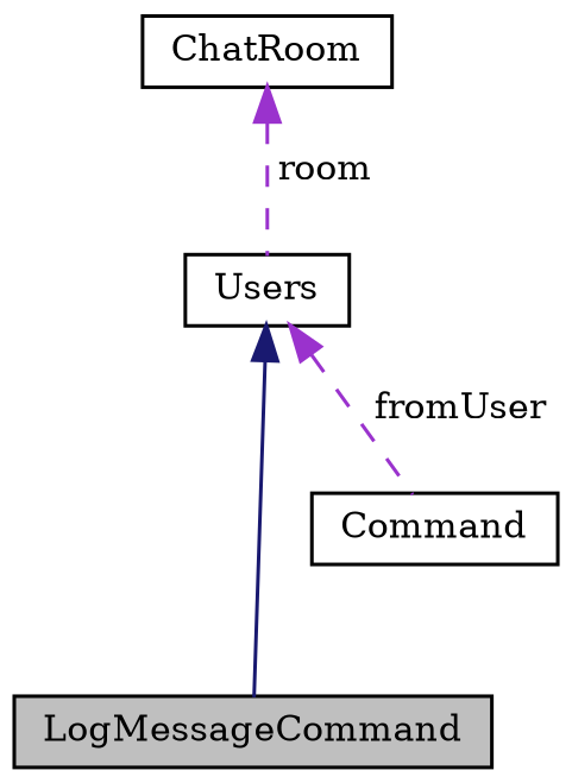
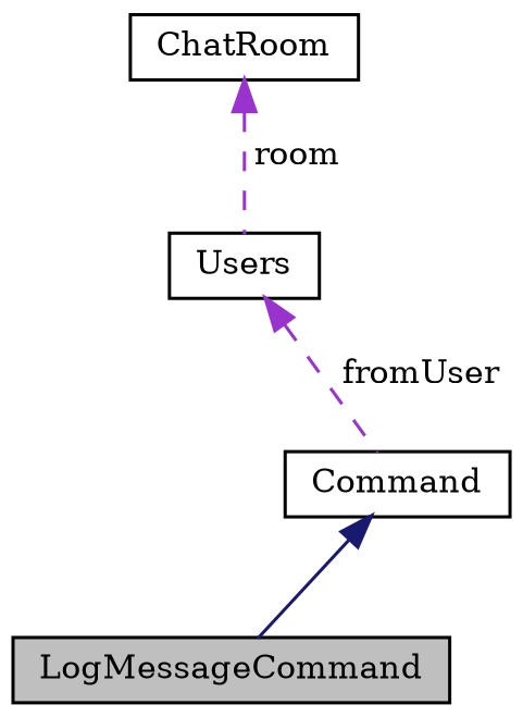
  digraph {
    fontname="DejaVu Serif"
    node [color=black fillcolor=white fontname="DejaVu Serif" fontsize=10 shape=record style=filled]
    edge [color=darkorchid3 dir=back fontname="DejaVu Serif" fontsize=10 labelfontname=Helvetica labelfontsize=10 style=dashed]
    n1 [fillcolor=grey75 fontcolor=black height=0.2 label=LogMessageCommand width=0.4]
    n2 [height=0.2 label=Command width=0.4]
    n3 [height=0.2 label=Users width=0.4]
    n4 [height=0.2 label=ChatRoom width=0.4]
-   n3 -> n1 [color=midnightblue style=solid]
+   n2 -> n1 [color=midnightblue style=solid]
    n3 -> n2 [label=" fromUser"]
    n4 -> n3 [label=" room"]
  }
